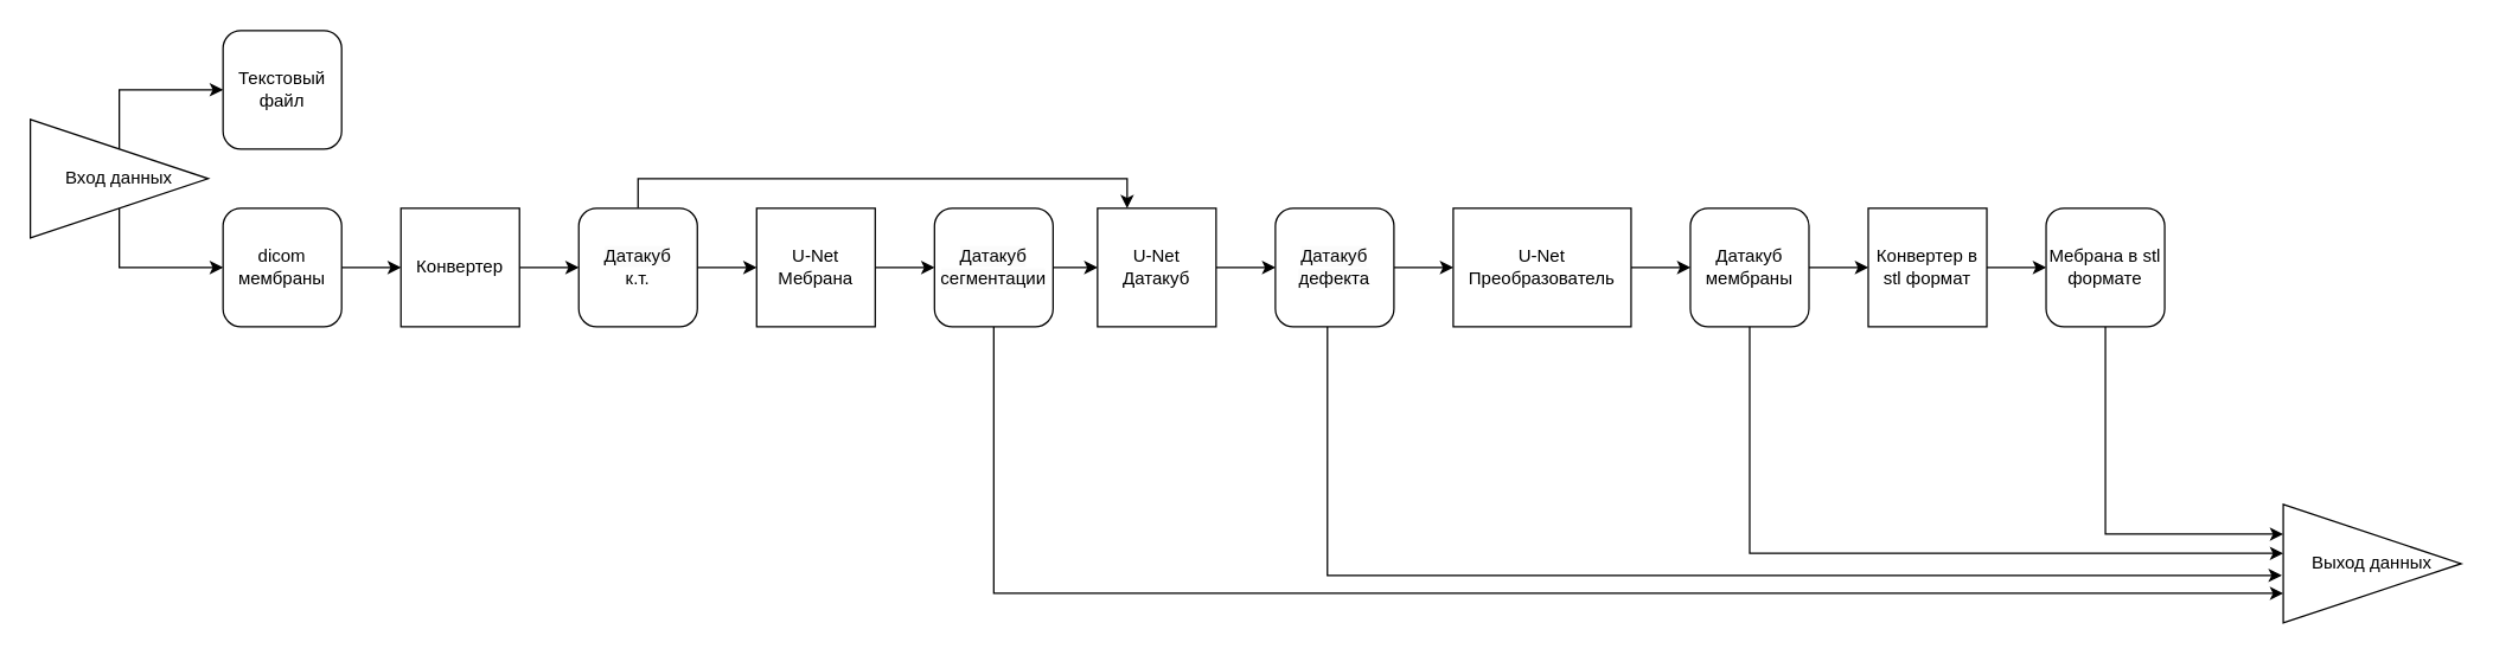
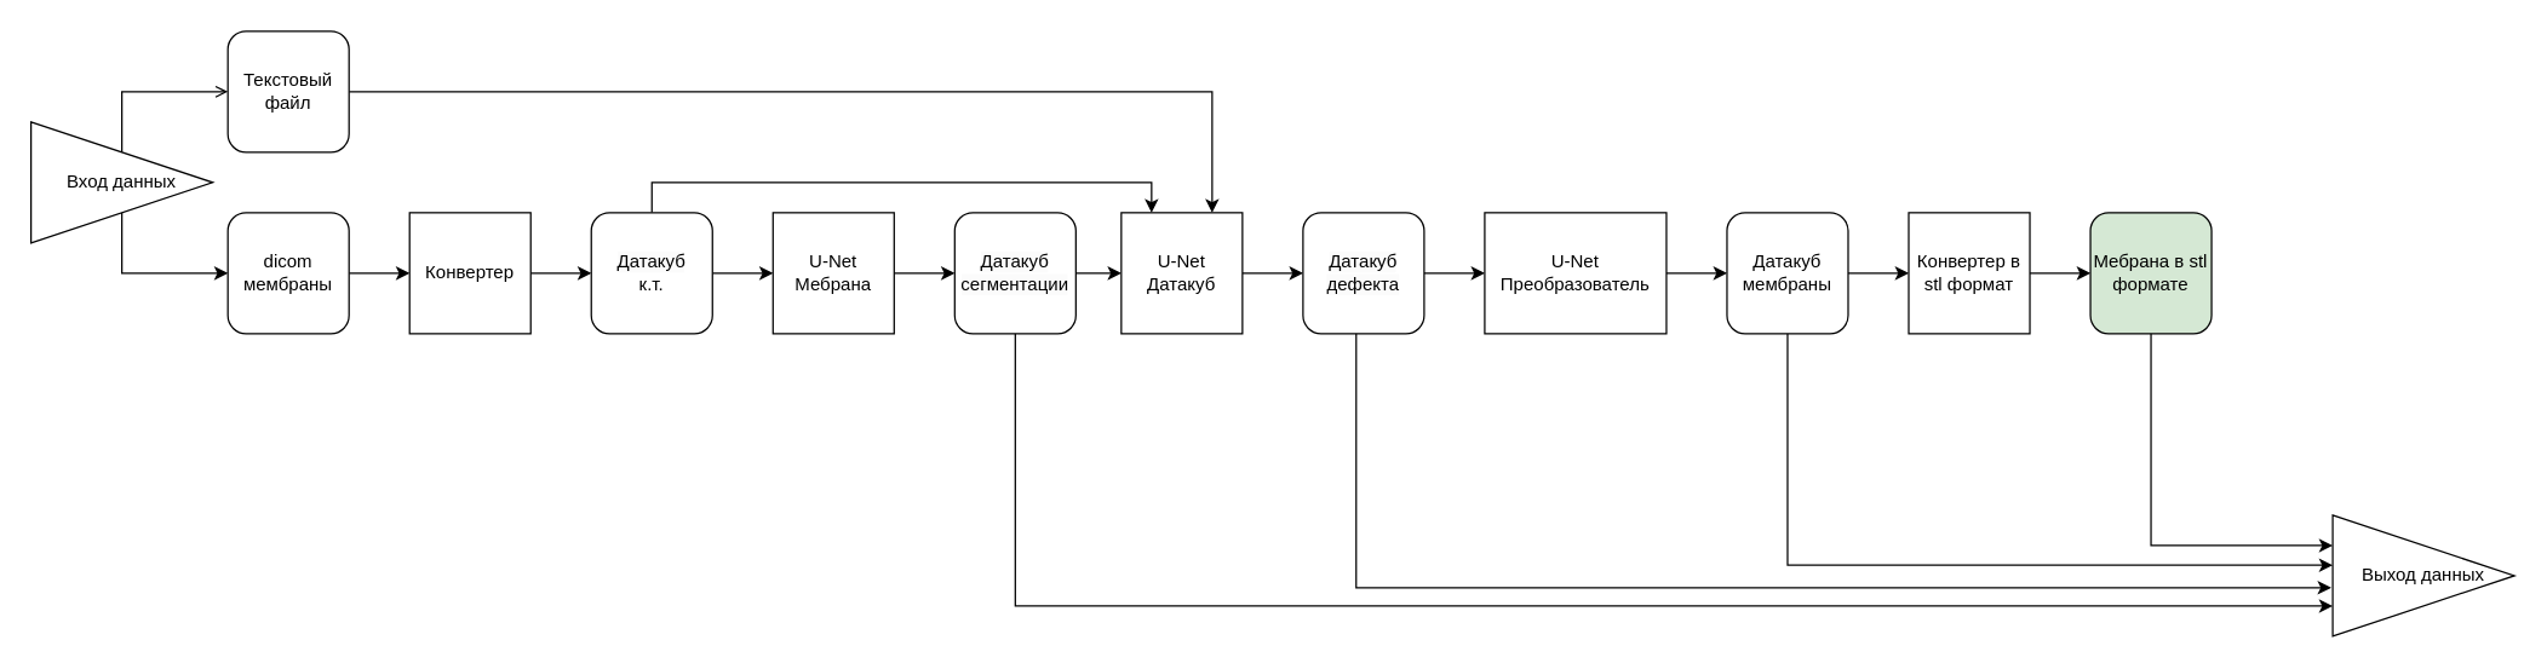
  <mxCell id="0" />
  <mxCell id="1" parent="0" />
  <mxCell id="2" style="edgeStyle=orthogonalEdgeStyle;rounded=0;orthogonalLoop=1;jettySize=auto;html=1;exitX=1;exitY=0.5;exitDx=0;exitDy=0;entryX=0;entryY=0.5;entryDx=0;entryDy=0;" parent="1" source="16" target="18" edge="1"><mxGeometry relative="1" as="geometry"><mxPoint x="350" y="180" as="sourcePoint" /></mxGeometry></mxCell>
  <mxCell id="3" style="edgeStyle=orthogonalEdgeStyle;rounded=0;orthogonalLoop=1;jettySize=auto;html=1;exitX=1;exitY=0.5;exitDx=0;exitDy=0;entryX=0;entryY=0.5;entryDx=0;entryDy=0;" parent="1" source="20" target="5" edge="1"><mxGeometry relative="1" as="geometry"><mxPoint x="470" y="180" as="sourcePoint" /></mxGeometry></mxCell>
  <mxCell id="4" style="edgeStyle=orthogonalEdgeStyle;rounded=0;orthogonalLoop=1;jettySize=auto;html=1;exitX=1;exitY=0.5;exitDx=0;exitDy=0;entryX=0;entryY=0.5;entryDx=0;entryDy=0;" parent="1" source="5" target="21" edge="1"><mxGeometry relative="1" as="geometry"><mxPoint x="630" y="180" as="targetPoint" /></mxGeometry></mxCell>
  <mxCell id="5" value="U-Net&lt;br&gt;Мебрана" style="rounded=0;whiteSpace=wrap;html=1;" parent="1" vertex="1"><mxGeometry x="510" y="140" width="80" height="80" as="geometry" /></mxCell>
  <mxCell id="6" style="edgeStyle=orthogonalEdgeStyle;rounded=0;orthogonalLoop=1;jettySize=auto;html=1;exitX=1;exitY=0.5;exitDx=0;exitDy=0;entryX=0;entryY=0.5;entryDx=0;entryDy=0;" parent="1" source="21" target="9" edge="1"><mxGeometry relative="1" as="geometry"><mxPoint x="710" y="180" as="sourcePoint" /></mxGeometry></mxCell>
  <mxCell id="7" style="edgeStyle=orthogonalEdgeStyle;rounded=0;orthogonalLoop=1;jettySize=auto;html=1;exitX=0.5;exitY=1;exitDx=0;exitDy=0;entryX=0;entryY=0.75;entryDx=0;entryDy=0;" parent="1" source="21" target="27" edge="1"><mxGeometry relative="1" as="geometry"><mxPoint x="670" y="340" as="sourcePoint" /></mxGeometry></mxCell>
  <mxCell id="8" style="edgeStyle=orthogonalEdgeStyle;rounded=0;orthogonalLoop=1;jettySize=auto;html=1;exitX=1;exitY=0.5;exitDx=0;exitDy=0;entryX=0;entryY=0.5;entryDx=0;entryDy=0;" parent="1" source="9" target="30" edge="1"><mxGeometry relative="1" as="geometry"><mxPoint x="870" y="180" as="targetPoint" /></mxGeometry></mxCell>
  <mxCell id="9" value="U-Net&lt;br&gt;Датакуб" style="rounded=0;whiteSpace=wrap;html=1;" parent="1" vertex="1"><mxGeometry x="740" y="140" width="80" height="80" as="geometry" /></mxCell>
+ <mxCell id="10" style="edgeStyle=orthogonalEdgeStyle;rounded=0;orthogonalLoop=1;jettySize=auto;html=1;exitX=1;exitY=0.5;exitDx=0;exitDy=0;entryX=0.75;entryY=0;entryDx=0;entryDy=0;" parent="1" source="22" target="9" edge="1"><mxGeometry relative="1" as="geometry"><mxPoint x="350" y="-60" as="sourcePoint" /></mxGeometry></mxCell>
  <mxCell id="11" style="edgeStyle=orthogonalEdgeStyle;rounded=0;orthogonalLoop=1;jettySize=auto;html=1;exitX=1;exitY=0.5;exitDx=0;exitDy=0;entryX=0;entryY=0.5;entryDx=0;entryDy=0;" parent="1" source="23" target="14" edge="1"><mxGeometry relative="1" as="geometry"><mxPoint x="1220" y="180" as="sourcePoint" /></mxGeometry></mxCell>
  <mxCell id="12" style="edgeStyle=orthogonalEdgeStyle;rounded=0;orthogonalLoop=1;jettySize=auto;html=1;exitX=0.5;exitY=1;exitDx=0;exitDy=0;entryX=0;entryY=0.413;entryDx=0;entryDy=0;entryPerimeter=0;" parent="1" source="23" target="27" edge="1"><mxGeometry relative="1" as="geometry"><mxPoint x="1180" y="340" as="sourcePoint" /></mxGeometry></mxCell>
  <mxCell id="13" style="edgeStyle=orthogonalEdgeStyle;rounded=0;orthogonalLoop=1;jettySize=auto;html=1;exitX=1;exitY=0.5;exitDx=0;exitDy=0;entryX=0;entryY=0.5;entryDx=0;entryDy=0;" edge="1" parent="1" source="14" target="33"><mxGeometry relative="1" as="geometry" /></mxCell>
  <mxCell id="14" value="Конвертер в&lt;br&gt;stl формат" style="rounded=0;whiteSpace=wrap;html=1;" parent="1" vertex="1"><mxGeometry x="1260" y="140" width="80" height="80" as="geometry" /></mxCell>
  <mxCell id="15" style="edgeStyle=orthogonalEdgeStyle;rounded=0;orthogonalLoop=1;jettySize=auto;html=1;exitX=0.5;exitY=1;exitDx=0;exitDy=0;entryX=0;entryY=0.25;entryDx=0;entryDy=0;" parent="1" source="33" target="27" edge="1"><mxGeometry relative="1" as="geometry"><mxPoint x="1420" y="340" as="sourcePoint" /></mxGeometry></mxCell>
  <mxCell id="16" value="dicom мембраны" style="rounded=1;whiteSpace=wrap;html=1;" parent="1" vertex="1"><mxGeometry x="150" y="140" width="80" height="80" as="geometry" /></mxCell>
  <mxCell id="17" style="edgeStyle=orthogonalEdgeStyle;rounded=0;orthogonalLoop=1;jettySize=auto;html=1;exitX=1;exitY=0.5;exitDx=0;exitDy=0;entryX=0;entryY=0.5;entryDx=0;entryDy=0;" parent="1" source="18" target="20" edge="1"><mxGeometry relative="1" as="geometry"><mxPoint x="390" y="180" as="targetPoint" /></mxGeometry></mxCell>
  <mxCell id="18" value="Конвертер" style="rounded=0;whiteSpace=wrap;html=1;" parent="1" vertex="1"><mxGeometry x="270" y="140" width="80" height="80" as="geometry" /></mxCell>
  <mxCell id="19" style="edgeStyle=orthogonalEdgeStyle;rounded=0;orthogonalLoop=1;jettySize=auto;html=1;exitX=0.5;exitY=0;exitDx=0;exitDy=0;entryX=0.25;entryY=0;entryDx=0;entryDy=0;" edge="1" parent="1" source="20" target="9"><mxGeometry relative="1" as="geometry" /></mxCell>
  <mxCell id="20" value="&lt;span style=&quot;color: rgb(0, 0, 0); font-family: Helvetica; font-size: 12px; font-style: normal; font-variant-ligatures: normal; font-variant-caps: normal; font-weight: 400; letter-spacing: normal; orphans: 2; text-align: center; text-indent: 0px; text-transform: none; widows: 2; word-spacing: 0px; -webkit-text-stroke-width: 0px; background-color: rgb(251, 251, 251); text-decoration-thickness: initial; text-decoration-style: initial; text-decoration-color: initial; float: none; display: inline !important;&quot;&gt;Датакуб&lt;br&gt;&lt;/span&gt;к.т." style="rounded=1;whiteSpace=wrap;html=1;" parent="1" vertex="1"><mxGeometry x="390" y="140" width="80" height="80" as="geometry" /></mxCell>
  <mxCell id="21" value="&lt;span style=&quot;color: rgb(0, 0, 0); font-family: Helvetica; font-size: 12px; font-style: normal; font-variant-ligatures: normal; font-variant-caps: normal; font-weight: 400; letter-spacing: normal; orphans: 2; text-align: center; text-indent: 0px; text-transform: none; widows: 2; word-spacing: 0px; -webkit-text-stroke-width: 0px; background-color: rgb(251, 251, 251); text-decoration-thickness: initial; text-decoration-style: initial; text-decoration-color: initial; float: none; display: inline !important;&quot;&gt;Датакуб&lt;br&gt;сегментации&lt;br&gt;&lt;/span&gt;" style="rounded=1;whiteSpace=wrap;html=1;" parent="1" vertex="1"><mxGeometry x="630" y="140" width="80" height="80" as="geometry" /></mxCell>
  <mxCell id="22" value="Текстовый&lt;br&gt;файл" style="rounded=1;whiteSpace=wrap;html=1;" parent="1" vertex="1"><mxGeometry x="150" y="20" width="80" height="80" as="geometry" /></mxCell>
  <mxCell id="23" value="Датакуб&lt;br&gt;мембраны" style="rounded=1;whiteSpace=wrap;html=1;" parent="1" vertex="1"><mxGeometry x="1140" y="140" width="80" height="80" as="geometry" /></mxCell>
  <mxCell id="24" style="edgeStyle=orthogonalEdgeStyle;rounded=0;orthogonalLoop=1;jettySize=auto;html=1;exitX=0.5;exitY=1;exitDx=0;exitDy=0;entryX=0;entryY=0.5;entryDx=0;entryDy=0;" parent="1" source="26" target="16" edge="1"><mxGeometry relative="1" as="geometry"><Array as="points"><mxPoint x="80" y="180" /></Array></mxGeometry></mxCell>
- <mxCell id="25" style="edgeStyle=orthogonalEdgeStyle;rounded=0;orthogonalLoop=1;jettySize=auto;html=1;exitX=0.5;exitY=0;exitDx=0;exitDy=0;entryX=0;entryY=0.5;entryDx=0;entryDy=0;" parent="1" source="26" target="22" edge="1"><mxGeometry relative="1" as="geometry"><Array as="points"><mxPoint x="80" y="60" /></Array></mxGeometry></mxCell>
+ <mxCell id="25" style="edgeStyle=orthogonalEdgeStyle;rounded=0;orthogonalLoop=1;jettySize=auto;html=1;exitX=0.5;exitY=0;exitDx=0;exitDy=0;entryX=0;entryY=0.5;entryDx=0;entryDy=0;endArrow=open;" parent="1" source="26" target="22" edge="1"><mxGeometry relative="1" as="geometry"><Array as="points"><mxPoint x="80" y="60" /></Array></mxGeometry></mxCell>
  <mxCell id="26" value="Вход данных" style="triangle;whiteSpace=wrap;html=1;" parent="1" vertex="1"><mxGeometry x="20" y="80" width="120" height="80" as="geometry" /></mxCell>
  <mxCell id="27" value="Выход данных" style="triangle;whiteSpace=wrap;html=1;" parent="1" vertex="1"><mxGeometry x="1540" y="340" width="120" height="80" as="geometry" /></mxCell>
  <mxCell id="28" style="edgeStyle=orthogonalEdgeStyle;rounded=0;orthogonalLoop=1;jettySize=auto;html=1;exitX=0.439;exitY=1;exitDx=0;exitDy=0;entryX=-0.008;entryY=0.599;entryDx=0;entryDy=0;entryPerimeter=0;exitPerimeter=0;" edge="1" parent="1" source="30" target="27"><mxGeometry relative="1" as="geometry"><mxPoint x="900" y="340" as="sourcePoint" /><Array as="points"><mxPoint x="895" y="388" /></Array></mxGeometry></mxCell>
  <mxCell id="29" style="edgeStyle=orthogonalEdgeStyle;rounded=0;orthogonalLoop=1;jettySize=auto;html=1;exitX=1;exitY=0.5;exitDx=0;exitDy=0;entryX=0;entryY=0.5;entryDx=0;entryDy=0;" edge="1" parent="1" source="30" target="32"><mxGeometry relative="1" as="geometry" /></mxCell>
  <mxCell id="30" value="&lt;span style=&quot;color: rgb(0, 0, 0); font-family: Helvetica; font-size: 12px; font-style: normal; font-variant-ligatures: normal; font-variant-caps: normal; font-weight: 400; letter-spacing: normal; orphans: 2; text-align: center; text-indent: 0px; text-transform: none; widows: 2; word-spacing: 0px; -webkit-text-stroke-width: 0px; background-color: rgb(251, 251, 251); text-decoration-thickness: initial; text-decoration-style: initial; text-decoration-color: initial; float: none; display: inline !important;&quot;&gt;Датакуб&lt;br&gt;дефекта&lt;br&gt;&lt;/span&gt;" style="rounded=1;whiteSpace=wrap;html=1;" vertex="1" parent="1"><mxGeometry x="860" y="140" width="80" height="80" as="geometry" /></mxCell>
  <mxCell id="31" style="edgeStyle=orthogonalEdgeStyle;rounded=0;orthogonalLoop=1;jettySize=auto;html=1;exitX=1;exitY=0.5;exitDx=0;exitDy=0;entryX=0;entryY=0.5;entryDx=0;entryDy=0;" edge="1" parent="1" source="32" target="23"><mxGeometry relative="1" as="geometry" /></mxCell>
  <mxCell id="32" value="U-Net&lt;br&gt;Преобразователь" style="rounded=0;whiteSpace=wrap;html=1;" vertex="1" parent="1"><mxGeometry x="980" y="140" width="120" height="80" as="geometry" /></mxCell>
- <mxCell id="33" value="Мебрана в stl формате" style="rounded=1;whiteSpace=wrap;html=1;" vertex="1" parent="1"><mxGeometry x="1380" y="140" width="80" height="80" as="geometry" /></mxCell>
+ <mxCell id="33" value="Мебрана в stl формате" style="rounded=1;whiteSpace=wrap;html=1;fillColor=#d5e8d4;" vertex="1" parent="1"><mxGeometry x="1380" y="140" width="80" height="80" as="geometry" /></mxCell>
